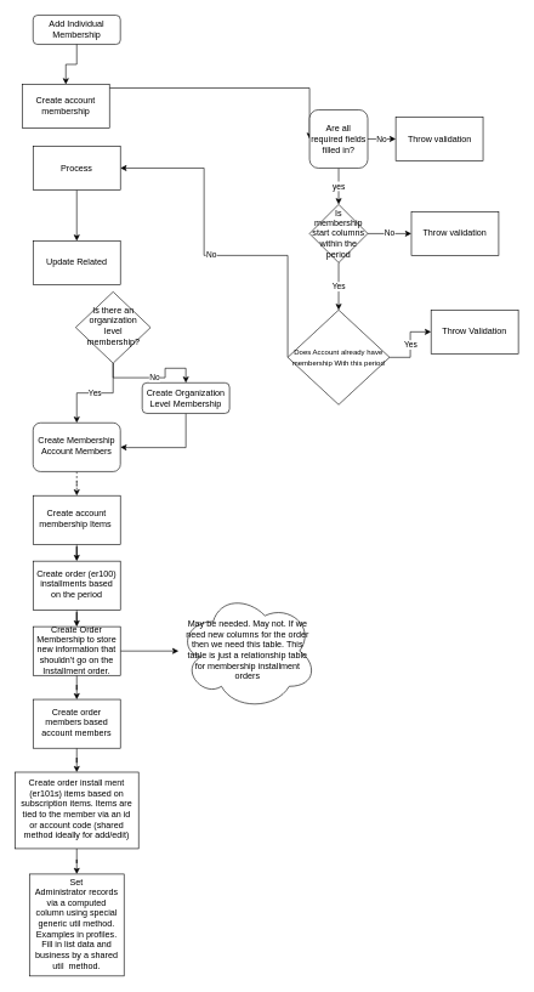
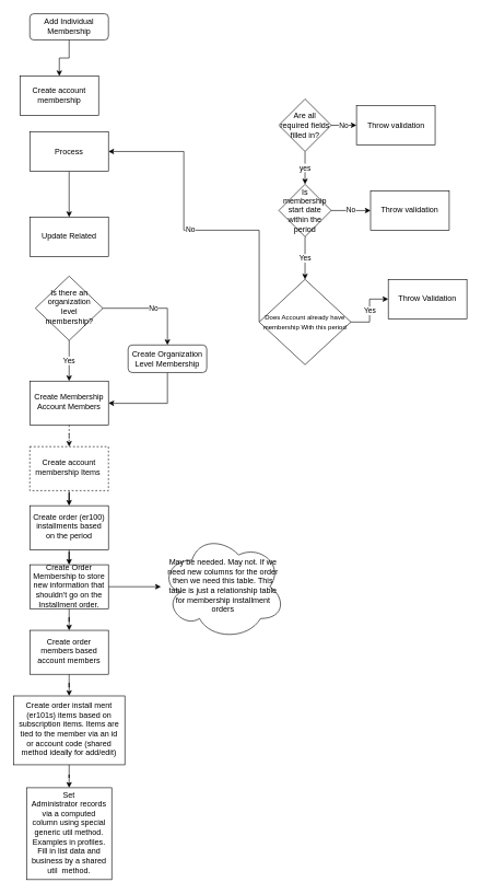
  <mxCell id="0" />
  <mxCell id="1" parent="0" />
  <mxCell id="2" value="Add Individual Membership" style="rounded=1;whiteSpace=wrap;html=1;fontSize=12;glass=0;strokeWidth=1;shadow=0;" vertex="1" parent="1"><mxGeometry x="45" y="20" width="120" height="40" as="geometry" /></mxCell>
  <mxCell id="3" value="" style="edgeStyle=orthogonalEdgeStyle;rounded=0;orthogonalLoop=1;jettySize=auto;html=1;entryX=1;entryY=0.5;entryDx=0;entryDy=0;exitX=0.5;exitY=1;exitDx=0;exitDy=0;" edge="1" parent="1" source="4" target="17"><mxGeometry relative="1" as="geometry"><mxPoint x="255" y="645.5" as="targetPoint" /><Array as="points"><mxPoint x="255" y="614" /><mxPoint x="175" y="614" /></Array><mxPoint x="255" y="610" as="sourcePoint" /></mxGeometry></mxCell>
  <mxCell id="4" value="Create Organization Level Membership" style="rounded=1;whiteSpace=wrap;html=1;fontSize=12;glass=0;strokeWidth=1;shadow=0;" vertex="1" parent="1"><mxGeometry x="195" y="525" width="120" height="42" as="geometry" /></mxCell>
- <mxCell id="5" value="" style="edgeStyle=orthogonalEdgeStyle;rounded=0;orthogonalLoop=1;jettySize=auto;html=1;entryX=0;entryY=0.5;entryDx=0;entryDy=0;" edge="1" parent="1" source="14" target="8"><mxGeometry relative="1" as="geometry"><mxPoint x="315" y="130" as="targetPoint" /><Array as="points"><mxPoint x="425" y="120" /></Array></mxGeometry></mxCell>
  <mxCell id="6" value="No" style="edgeStyle=orthogonalEdgeStyle;rounded=0;orthogonalLoop=1;jettySize=auto;html=1;" edge="1" parent="1" source="8" target="9"><mxGeometry relative="1" as="geometry" /></mxCell>
  <mxCell id="7" value="yes" style="edgeStyle=orthogonalEdgeStyle;rounded=0;orthogonalLoop=1;jettySize=auto;html=1;" edge="1" parent="1" source="8" target="29"><mxGeometry relative="1" as="geometry" /></mxCell>
- <mxCell id="8" value="Are all required fields filled in?" style="whiteSpace=wrap;html=1;rounded=1;" vertex="1" parent="1"><mxGeometry x="425" y="150" width="80" height="80" as="geometry" /></mxCell>
+ <mxCell id="8" value="Are all required fields filled in?" style="rhombus;whiteSpace=wrap;html=1;rounded=0;" vertex="1" parent="1"><mxGeometry x="425" y="150" width="80" height="80" as="geometry" /></mxCell>
  <mxCell id="9" value="Throw validation" style="whiteSpace=wrap;html=1;rounded=0;" vertex="1" parent="1"><mxGeometry x="543.5" y="160" width="120" height="60" as="geometry" /></mxCell>
  <mxCell id="10" value="Update Related" style="whiteSpace=wrap;html=1;rounded=0;" vertex="1" parent="1"><mxGeometry x="45" y="330" width="120" height="60" as="geometry" /></mxCell>
  <mxCell id="11" value="No" style="edgeStyle=orthogonalEdgeStyle;rounded=0;orthogonalLoop=1;jettySize=auto;html=1;entryX=0.5;entryY=0;entryDx=0;entryDy=0;" edge="1" parent="1" source="13" target="4"><mxGeometry relative="1" as="geometry"><mxPoint x="265" y="469" as="targetPoint" /></mxGeometry></mxCell>
  <mxCell id="12" value="Yes" style="edgeStyle=orthogonalEdgeStyle;rounded=0;orthogonalLoop=1;jettySize=auto;html=1;" edge="1" parent="1" source="13" target="17"><mxGeometry relative="1" as="geometry" /></mxCell>
- <mxCell id="13" value="Is there an organization level membership?" style="rhombus;whiteSpace=wrap;html=1;shadow=0;fontFamily=Helvetica;fontSize=12;align=center;strokeWidth=1;spacing=6;spacingTop=-4;" vertex="1" parent="1"><mxGeometry x="103.5" y="400" width="103" height="98" as="geometry" /></mxCell>
+ <mxCell id="13" value="Is there an organization level membership?" style="rhombus;whiteSpace=wrap;html=1;shadow=0;fontFamily=Helvetica;fontSize=12;align=center;strokeWidth=1;spacing=6;spacingTop=-4;" vertex="1" parent="1"><mxGeometry x="53.5" y="420" width="103" height="98" as="geometry" /></mxCell>
  <mxCell id="14" value="Create account membership" style="rounded=0;whiteSpace=wrap;html=1;" vertex="1" parent="1"><mxGeometry x="30" y="115" width="120" height="60" as="geometry" /></mxCell>
  <mxCell id="15" value="" style="edgeStyle=orthogonalEdgeStyle;rounded=0;orthogonalLoop=1;jettySize=auto;html=1;" edge="1" parent="1" source="2" target="14"><mxGeometry relative="1" as="geometry"><mxPoint x="105" y="60" as="sourcePoint" /><mxPoint x="105" y="140" as="targetPoint" /></mxGeometry></mxCell>
  <mxCell id="16" value="" style="edgeStyle=orthogonalEdgeStyle;rounded=0;orthogonalLoop=1;jettySize=auto;html=1;dashed=1;" edge="1" parent="1" source="17" target="19"><mxGeometry relative="1" as="geometry" /></mxCell>
- <mxCell id="17" value="Create Membership Account Members" style="whiteSpace=wrap;html=1;shadow=0;strokeWidth=1;spacing=6;spacingTop=-4;rounded=1;" vertex="1" parent="1"><mxGeometry x="45" y="580" width="120" height="67" as="geometry" /></mxCell>
+ <mxCell id="17" value="Create Membership Account Members" style="whiteSpace=wrap;html=1;shadow=0;strokeWidth=1;spacing=6;spacingTop=-4;" vertex="1" parent="1"><mxGeometry x="45" y="580" width="120" height="67" as="geometry" /></mxCell>
  <mxCell id="18" value="" style="edgeStyle=orthogonalEdgeStyle;rounded=0;orthogonalLoop=1;jettySize=auto;html=1;" edge="1" parent="1" source="19" target="22"><mxGeometry relative="1" as="geometry" /></mxCell>
- <mxCell id="19" value="Create account membership Items&amp;nbsp;" style="whiteSpace=wrap;html=1;shadow=0;strokeWidth=1;spacing=6;spacingTop=-4;" vertex="1" parent="1"><mxGeometry x="45" y="680" width="120" height="67" as="geometry" /></mxCell>
+ <mxCell id="19" value="Create account membership Items&amp;nbsp;" style="whiteSpace=wrap;html=1;shadow=0;strokeWidth=1;spacing=6;spacingTop=-4;dashed=1;" vertex="1" parent="1"><mxGeometry x="45" y="680" width="120" height="67" as="geometry" /></mxCell>
  <mxCell id="20" value="" style="edgeStyle=orthogonalEdgeStyle;rounded=0;orthogonalLoop=1;jettySize=auto;html=1;" edge="1" parent="1" source="25" target="24"><mxGeometry relative="1" as="geometry" /></mxCell>
  <mxCell id="21" value="" style="edgeStyle=orthogonalEdgeStyle;rounded=0;orthogonalLoop=1;jettySize=auto;html=1;" edge="1" parent="1" source="22" target="39"><mxGeometry relative="1" as="geometry" /></mxCell>
  <mxCell id="22" value="Create order (er100) installments based on the period" style="whiteSpace=wrap;html=1;shadow=0;strokeWidth=1;spacing=6;spacingTop=-4;" vertex="1" parent="1"><mxGeometry x="45" y="770" width="120" height="67" as="geometry" /></mxCell>
  <mxCell id="23" value="" style="edgeStyle=orthogonalEdgeStyle;rounded=0;orthogonalLoop=1;jettySize=auto;html=1;" edge="1" parent="1" source="24" target="33"><mxGeometry relative="1" as="geometry" /></mxCell>
  <mxCell id="24" value="Create order install ment (er101s) items based on subscription items. Items are tied to the member via an id or account code (shared method ideally for add/edit)" style="whiteSpace=wrap;html=1;shadow=0;strokeWidth=1;spacing=6;spacingTop=-4;" vertex="1" parent="1"><mxGeometry x="20" y="1060" width="170" height="105" as="geometry" /></mxCell>
  <mxCell id="25" value="Create order members based account members" style="whiteSpace=wrap;html=1;shadow=0;strokeWidth=1;spacing=6;spacingTop=-4;" vertex="1" parent="1"><mxGeometry x="45" y="960" width="120" height="67" as="geometry" /></mxCell>
  <mxCell id="26" value="No" style="edgeStyle=orthogonalEdgeStyle;rounded=0;orthogonalLoop=1;jettySize=auto;html=1;" edge="1" parent="1" source="29" target="30"><mxGeometry relative="1" as="geometry" /></mxCell>
  <mxCell id="27" value="No" style="edgeStyle=orthogonalEdgeStyle;rounded=0;orthogonalLoop=1;jettySize=auto;html=1;entryX=1;entryY=0.5;entryDx=0;entryDy=0;exitX=0;exitY=0.5;exitDx=0;exitDy=0;" edge="1" parent="1" source="35" target="32"><mxGeometry relative="1" as="geometry"><mxPoint x="355" y="450" as="targetPoint" /><mxPoint x="415" y="480" as="sourcePoint" /><Array as="points"><mxPoint x="395" y="350" /><mxPoint x="280" y="350" /><mxPoint x="280" y="230" /></Array></mxGeometry></mxCell>
  <mxCell id="28" value="Yes" style="edgeStyle=orthogonalEdgeStyle;rounded=0;orthogonalLoop=1;jettySize=auto;html=1;" edge="1" parent="1" source="29" target="35"><mxGeometry relative="1" as="geometry" /></mxCell>
- <mxCell id="29" value="Is membership start columns within the period" style="rhombus;whiteSpace=wrap;html=1;rounded=0;" vertex="1" parent="1"><mxGeometry x="425" y="280" width="80" height="80" as="geometry" /></mxCell>
+ <mxCell id="29" value="Is membership start date within the period" style="rhombus;whiteSpace=wrap;html=1;rounded=0;" vertex="1" parent="1"><mxGeometry x="425" y="280" width="80" height="80" as="geometry" /></mxCell>
  <mxCell id="30" value="&lt;span&gt;Throw validation&lt;/span&gt;" style="whiteSpace=wrap;html=1;rounded=0;" vertex="1" parent="1"><mxGeometry x="565" y="290" width="120" height="60" as="geometry" /></mxCell>
  <mxCell id="31" value="" style="edgeStyle=orthogonalEdgeStyle;rounded=0;orthogonalLoop=1;jettySize=auto;html=1;entryX=0.5;entryY=0;entryDx=0;entryDy=0;" edge="1" parent="1" source="32" target="10"><mxGeometry relative="1" as="geometry"><mxPoint x="105" y="520" as="targetPoint" /></mxGeometry></mxCell>
  <mxCell id="32" value="Process" style="whiteSpace=wrap;html=1;rounded=0;" vertex="1" parent="1"><mxGeometry x="45" y="200" width="120" height="60" as="geometry" /></mxCell>
  <mxCell id="33" value="Set&lt;br&gt;Administrator records via a computed column using special generic util method. Examples in profiles. Fill in list data and business by a shared util&amp;nbsp; method." style="whiteSpace=wrap;html=1;shadow=0;strokeWidth=1;spacing=6;spacingTop=-4;" vertex="1" parent="1"><mxGeometry x="40" y="1200" width="130" height="140" as="geometry" /></mxCell>
  <mxCell id="34" value="Yes" style="edgeStyle=orthogonalEdgeStyle;rounded=0;orthogonalLoop=1;jettySize=auto;html=1;" edge="1" parent="1" source="35" target="36"><mxGeometry relative="1" as="geometry" /></mxCell>
  <mxCell id="35" value="&lt;font style=&quot;font-size: 10px&quot;&gt;Does Account already have membership With this period&lt;/font&gt;" style="rhombus;whiteSpace=wrap;html=1;rounded=0;" vertex="1" parent="1"><mxGeometry x="395" y="425" width="140" height="130" as="geometry" /></mxCell>
  <mxCell id="36" value="Throw Validation" style="whiteSpace=wrap;html=1;rounded=0;" vertex="1" parent="1"><mxGeometry x="592" y="425" width="120" height="60" as="geometry" /></mxCell>
  <mxCell id="37" value="" style="edgeStyle=orthogonalEdgeStyle;rounded=0;orthogonalLoop=1;jettySize=auto;html=1;entryX=0.5;entryY=0;entryDx=0;entryDy=0;" edge="1" parent="1" source="39" target="25"><mxGeometry relative="1" as="geometry"><mxPoint x="105" y="1007" as="targetPoint" /></mxGeometry></mxCell>
  <mxCell id="38" value="" style="edgeStyle=orthogonalEdgeStyle;rounded=0;orthogonalLoop=1;jettySize=auto;html=1;" edge="1" parent="1" source="39" target="40"><mxGeometry relative="1" as="geometry" /></mxCell>
  <mxCell id="39" value="Create Order Membership to store new information that shouldn't go on the Installment order." style="whiteSpace=wrap;html=1;shadow=0;strokeWidth=1;spacing=6;spacingTop=-4;" vertex="1" parent="1"><mxGeometry x="45" y="860" width="120" height="67" as="geometry" /></mxCell>
  <mxCell id="40" value="May be needed. May not. If we need new columns for the order then we need this table. This table is just a relationship table for membership installment orders" style="ellipse;shape=cloud;whiteSpace=wrap;html=1;shadow=0;strokeWidth=1;spacing=6;spacingTop=-4;" vertex="1" parent="1"><mxGeometry x="245" y="812.63" width="190" height="161.75" as="geometry" /></mxCell>
